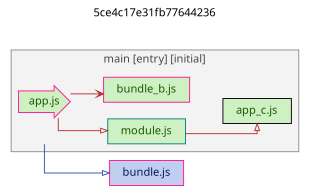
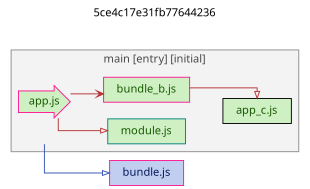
  digraph {
    compound=true
    fontname="gotham-book,sans-serif"
    fontsize=12
    label="5ce4c17e31fb77644236"
    labelloc=t
    rankdir=LR
    splines=ortho
    node [color=deeppink fillcolor="0.2916666666666667,0.19,0.94" fontcolor="0.2916666666666667,0.97,0.35" fontname="gotham-book,sans-serif" fontsize=12 labelloc=c margin="0.2,0.1" shape=rect style=filled]
    edge [arrowhead=onormal arrowsize=.75 color="0,0.73,0.71" fontname="gotham-book,sans-serif" fontsize=10]
    n1 [height=0 label="app.js" margin=0.15 shape=rarrow width=0]
    n2 [color=teal height=0 label="module.js" width=0]
    n3 [height=0 label="bundle_b.js" width=0]
    n4 [color=black height=0 label="app_c.js" width=0]
    cluster_0hidden [fixedsize=true height=0 margin=0 style=invis width=0 color="" fillcolor="" fontcolor="" labelloc="" shape=""]
    n6 [fillcolor="0.625,0.19,0.94" fontcolor="0.625,0.97,0.35" height=0 label="bundle.js" width=0]
    subgraph cluster_1 {
      bgcolor="0,0,0.95"
      color="0,0,0.55"
      fontcolor="0,0,0.28"
      label="main [entry] [initial]"
      n1
      n2
      n3
      n4
      cluster_0hidden
    }
    n1 -> n2
    n1 -> n3 [arrowhead=vee]
-   n2 -> n4
+   n3 -> n4
    cluster_0hidden -> n6 [color="0.625,0.73,0.71"]
  }
